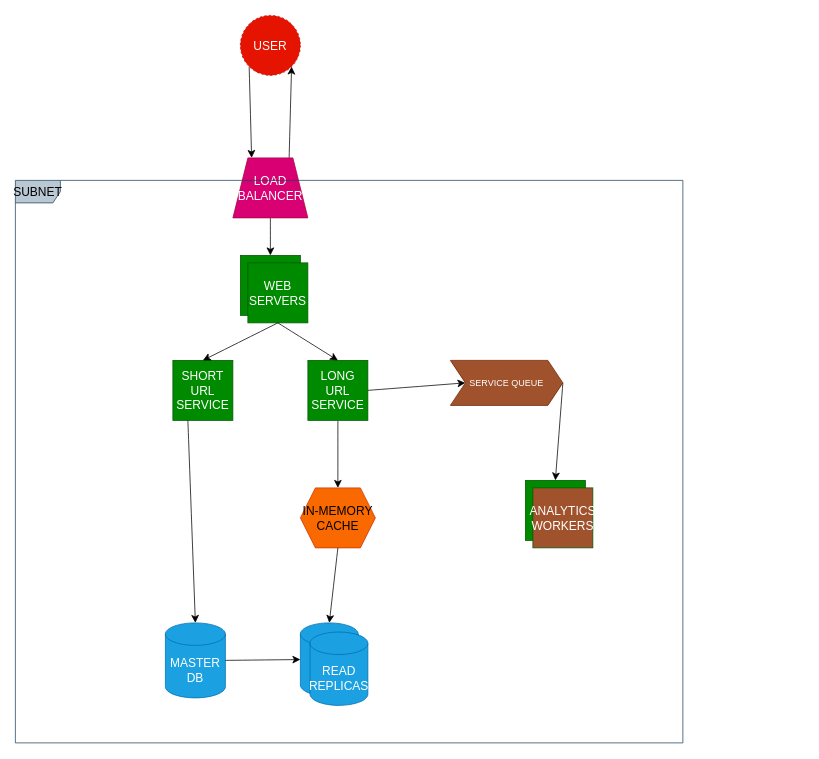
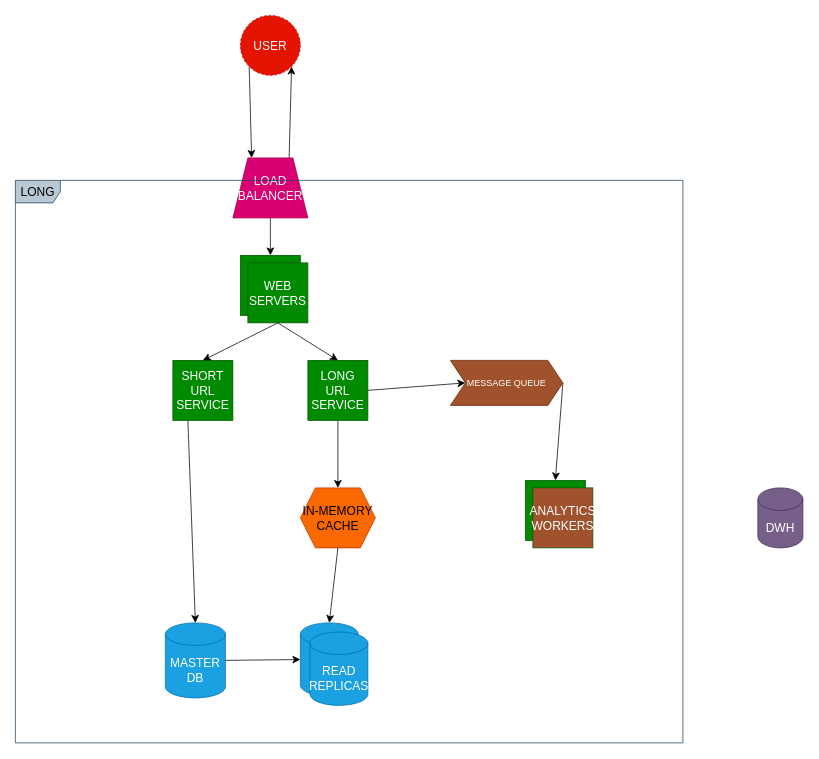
  <mxCell id="0" />
  <mxCell id="1" parent="0" />
  <mxCell id="2" style="edgeStyle=none;curved=1;rounded=0;orthogonalLoop=1;jettySize=auto;html=1;exitX=0;exitY=1;exitDx=0;exitDy=0;entryX=0.25;entryY=0;entryDx=0;entryDy=0;fontSize=12;startSize=8;endSize=8;" edge="1" parent="1" source="3" target="6"><mxGeometry relative="1" as="geometry" /></mxCell>
  <mxCell id="3" value="USER" style="ellipse;whiteSpace=wrap;html=1;aspect=fixed;fillColor=#e51400;strokeColor=#B20000;fontColor=#ffffff;fontSize=16;dashed=1;" vertex="1" parent="1"><mxGeometry x="320" y="20" width="80" height="80" as="geometry" /></mxCell>
  <mxCell id="4" style="edgeStyle=none;curved=1;rounded=0;orthogonalLoop=1;jettySize=auto;html=1;exitX=0.75;exitY=0;exitDx=0;exitDy=0;entryX=1;entryY=1;entryDx=0;entryDy=0;fontSize=12;startSize=8;endSize=8;" edge="1" parent="1" source="6" target="3"><mxGeometry relative="1" as="geometry" /></mxCell>
  <mxCell id="5" style="edgeStyle=none;curved=1;rounded=0;orthogonalLoop=1;jettySize=auto;html=1;exitX=0.5;exitY=1;exitDx=0;exitDy=0;entryX=0.5;entryY=0;entryDx=0;entryDy=0;fontSize=12;startSize=8;endSize=8;" edge="1" parent="1" source="6" target="12"><mxGeometry relative="1" as="geometry" /></mxCell>
  <mxCell id="6" value="LOAD BALANCER" style="shape=trapezoid;perimeter=trapezoidPerimeter;whiteSpace=wrap;html=1;fixedSize=1;fillColor=#d80073;fontColor=#ffffff;strokeColor=#A50040;fontSize=16;" vertex="1" parent="1"><mxGeometry x="310" y="210" width="100" height="80" as="geometry" /></mxCell>
  <mxCell id="7" value="" style="group;fontSize=16;" vertex="1" connectable="0" parent="1"><mxGeometry y="830" width="90" height="110" as="geometry" x="400" /></mxCell>
  <mxCell id="8" value="" style="shape=cylinder3;whiteSpace=wrap;html=1;boundedLbl=1;backgroundOutline=1;size=15;fillColor=#1ba1e2;fontColor=#ffffff;strokeColor=#006EAF;fontSize=16;" vertex="1" parent="7"><mxGeometry width="77.143" height="97.778" as="geometry" /></mxCell>
  <mxCell id="9" value="READ REPLICAS" style="shape=cylinder3;whiteSpace=wrap;html=1;boundedLbl=1;backgroundOutline=1;size=15;fillColor=#1ba1e2;fontColor=#ffffff;strokeColor=#006EAF;fontSize=16;" vertex="1" parent="7"><mxGeometry x="12.857" y="12.222" width="77.143" height="97.778" as="geometry" /></mxCell>
  <mxCell id="10" value="IN-MEMORY&lt;br&gt;CACHE" style="shape=hexagon;perimeter=hexagonPerimeter2;whiteSpace=wrap;html=1;fixedSize=1;fillColor=#fa6800;fontColor=#000000;strokeColor=#C73500;fontSize=16;" vertex="1" parent="1"><mxGeometry y="650" width="100" height="80" as="geometry" x="400" /></mxCell>
  <mxCell id="11" value="" style="group;fontSize=16;" vertex="1" connectable="0" parent="1"><mxGeometry x="320" y="340" width="90" height="90" as="geometry" /></mxCell>
  <mxCell id="12" value="" style="whiteSpace=wrap;html=1;aspect=fixed;fillColor=#008a00;fontColor=#ffffff;strokeColor=#005700;fontSize=16;" vertex="1" parent="11"><mxGeometry width="80" height="80" as="geometry" /></mxCell>
  <mxCell id="13" value="WEB SERVERS" style="whiteSpace=wrap;html=1;aspect=fixed;fillColor=#008a00;fontColor=#ffffff;strokeColor=#005700;fontSize=16;" vertex="1" parent="11"><mxGeometry x="10" y="10" width="80" height="80" as="geometry" /></mxCell>
  <mxCell id="14" value="SHORT URL SERVICE" style="whiteSpace=wrap;html=1;aspect=fixed;fillColor=#008a00;fontColor=#ffffff;strokeColor=#005700;fontSize=16;" vertex="1" parent="1"><mxGeometry x="230" y="480" width="80" height="80" as="geometry" /></mxCell>
  <mxCell id="15" style="edgeStyle=none;curved=1;rounded=0;orthogonalLoop=1;jettySize=auto;html=1;exitX=0.5;exitY=1;exitDx=0;exitDy=0;entryX=0.5;entryY=0;entryDx=0;entryDy=0;fontSize=12;startSize=8;endSize=8;" edge="1" parent="1" source="17" target="10"><mxGeometry relative="1" as="geometry" /></mxCell>
  <mxCell id="16" style="edgeStyle=none;curved=1;rounded=0;orthogonalLoop=1;jettySize=auto;html=1;exitX=1;exitY=0.5;exitDx=0;exitDy=0;entryX=0;entryY=0.5;entryDx=0;entryDy=0;fontSize=12;startSize=8;endSize=8;" edge="1" parent="1" source="17" target="26"><mxGeometry relative="1" as="geometry" /></mxCell>
  <mxCell id="17" value="LONG URL SERVICE" style="whiteSpace=wrap;html=1;aspect=fixed;fillColor=#008a00;fontColor=#ffffff;strokeColor=#005700;fontSize=16;" vertex="1" parent="1"><mxGeometry x="410" y="480" width="80" height="80" as="geometry" /></mxCell>
  <mxCell id="18" value="MASTER DB" style="shape=cylinder3;whiteSpace=wrap;html=1;boundedLbl=1;backgroundOutline=1;size=15;fillColor=#1ba1e2;fontColor=#ffffff;strokeColor=#006EAF;fontSize=16;" vertex="1" parent="1"><mxGeometry x="220" y="830" width="80" height="100" as="geometry" /></mxCell>
  <mxCell id="19" style="edgeStyle=none;curved=1;rounded=0;orthogonalLoop=1;jettySize=auto;html=1;exitX=0.5;exitY=1;exitDx=0;exitDy=0;entryX=0.5;entryY=0;entryDx=0;entryDy=0;fontSize=12;startSize=8;endSize=8;" edge="1" parent="1" source="13" target="14"><mxGeometry relative="1" as="geometry" /></mxCell>
  <mxCell id="20" style="edgeStyle=none;curved=1;rounded=0;orthogonalLoop=1;jettySize=auto;html=1;exitX=0.5;exitY=1;exitDx=0;exitDy=0;entryX=0.5;entryY=0;entryDx=0;entryDy=0;fontSize=12;startSize=8;endSize=8;" edge="1" parent="1" source="13" target="17"><mxGeometry relative="1" as="geometry" /></mxCell>
  <mxCell id="21" style="edgeStyle=none;curved=1;rounded=0;orthogonalLoop=1;jettySize=auto;html=1;exitX=0.25;exitY=1;exitDx=0;exitDy=0;entryX=0.5;entryY=0;entryDx=0;entryDy=0;entryPerimeter=0;fontSize=12;startSize=8;endSize=8;" edge="1" parent="1" source="14" target="18"><mxGeometry relative="1" as="geometry" /></mxCell>
  <mxCell id="22" style="edgeStyle=none;curved=1;rounded=0;orthogonalLoop=1;jettySize=auto;html=1;exitX=0.5;exitY=1;exitDx=0;exitDy=0;entryX=0.5;entryY=0;entryDx=0;entryDy=0;entryPerimeter=0;fontSize=12;startSize=8;endSize=8;" edge="1" parent="1" source="10" target="8"><mxGeometry relative="1" as="geometry" /></mxCell>
  <mxCell id="23" style="edgeStyle=none;curved=1;rounded=0;orthogonalLoop=1;jettySize=auto;html=1;exitX=1;exitY=0.5;exitDx=0;exitDy=0;exitPerimeter=0;entryX=0;entryY=0.5;entryDx=0;entryDy=0;entryPerimeter=0;fontSize=12;startSize=8;endSize=8;" edge="1" parent="1" source="18" target="8"><mxGeometry relative="1" as="geometry" /></mxCell>
- <mxCell id="24" value="SUBNET" style="shape=umlFrame;whiteSpace=wrap;html=1;pointerEvents=0;fillColor=#bac8d3;strokeColor=#23445d;fontSize=16;" vertex="1" parent="1"><mxGeometry x="20" y="240" width="890" height="750" as="geometry" /></mxCell>
+ <mxCell id="24" value="LONG" style="shape=umlFrame;whiteSpace=wrap;html=1;pointerEvents=0;fillColor=#bac8d3;strokeColor=#23445d;fontSize=16;" vertex="1" parent="1"><mxGeometry x="20" y="240" width="890" height="750" as="geometry" /></mxCell>
  <mxCell id="25" style="edgeStyle=none;curved=1;rounded=0;orthogonalLoop=1;jettySize=auto;html=1;exitX=1;exitY=0.5;exitDx=0;exitDy=0;entryX=0.5;entryY=0;entryDx=0;entryDy=0;fontSize=12;startSize=8;endSize=8;" edge="1" parent="1" source="26" target="28"><mxGeometry relative="1" as="geometry" /></mxCell>
- <mxCell id="26" value="SERVICE QUEUE" style="shape=step;perimeter=stepPerimeter;whiteSpace=wrap;html=1;fixedSize=1;hachureGap=4;fontFamily=Helvetica;fontSize=12;fillColor=#a0522d;fontColor=#ffffff;strokeColor=#6D1F00;" vertex="1" parent="1"><mxGeometry x="600" y="480" width="150" height="60" as="geometry" /></mxCell>
+ <mxCell id="26" value="MESSAGE QUEUE" style="shape=step;perimeter=stepPerimeter;whiteSpace=wrap;html=1;fixedSize=1;hachureGap=4;fontFamily=Helvetica;fontSize=12;fillColor=#a0522d;fontColor=#ffffff;strokeColor=#6D1F00;" vertex="1" parent="1"><mxGeometry x="600" y="480" width="150" height="60" as="geometry" /></mxCell>
  <mxCell id="27" value="" style="group;fontSize=16;" vertex="1" connectable="0" parent="1"><mxGeometry x="700" y="640" width="90" height="90" as="geometry" /></mxCell>
  <mxCell id="28" value="" style="whiteSpace=wrap;html=1;aspect=fixed;fillColor=#008a00;fontColor=#ffffff;strokeColor=#005700;fontSize=16;" vertex="1" parent="27"><mxGeometry width="80" height="80" as="geometry" /></mxCell>
  <mxCell id="29" value="ANALYTICS WORKERS" style="whiteSpace=wrap;html=1;aspect=fixed;fillColor=#a0522d;fontColor=#ffffff;strokeColor=#005700;fontSize=16;" vertex="1" parent="27"><mxGeometry x="10" y="10" width="80" height="80" as="geometry" /></mxCell>
+ <mxCell id="30" value="DWH" style="shape=cylinder3;whiteSpace=wrap;html=1;boundedLbl=1;backgroundOutline=1;size=15;fillColor=#76608a;fontColor=#ffffff;strokeColor=#432D57;fontSize=16;" vertex="1" parent="1"><mxGeometry x="1010" y="650" width="60" height="80" as="geometry" /></mxCell>
